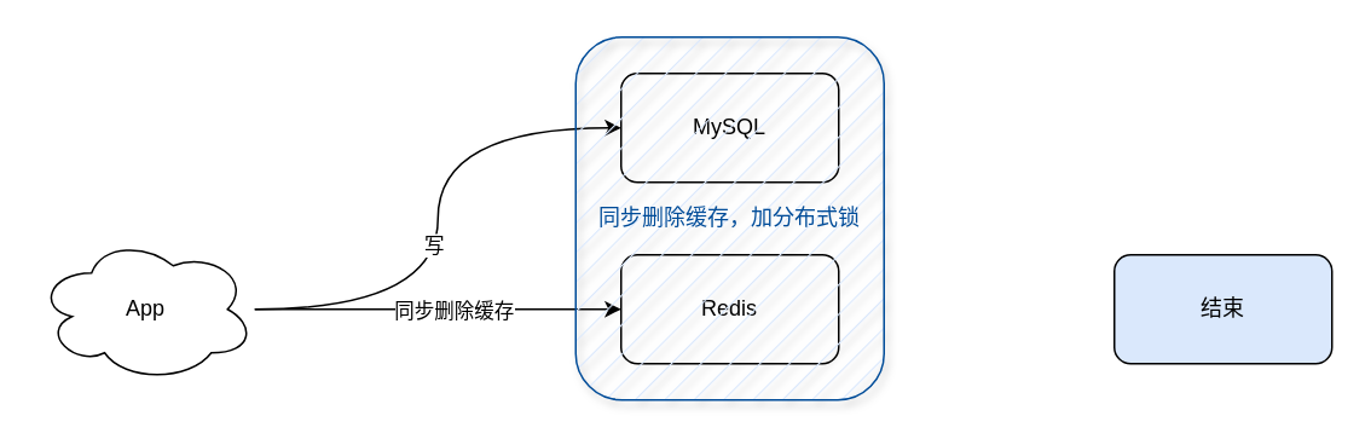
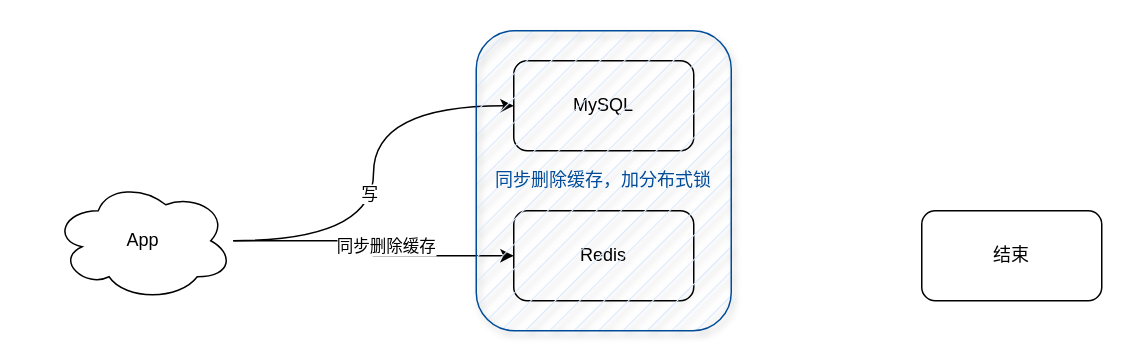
  <mxCell id="0" />
  <mxCell id="1" parent="0" />
  <mxCell id="2" style="edgeStyle=orthogonalEdgeStyle;rounded=0;orthogonalLoop=1;jettySize=auto;html=1;entryX=0;entryY=0.5;entryDx=0;entryDy=0;strokeColor=default;curved=1;" edge="1" parent="1" source="6" target="7"><mxGeometry relative="1" as="geometry" /></mxCell>
  <mxCell id="3" value="写" style="edgeLabel;html=1;align=center;verticalAlign=middle;resizable=0;points=[];" vertex="1" connectable="0" parent="2"><mxGeometry x="-0.095" y="3" relative="1" as="geometry"><mxPoint as="offset" /></mxGeometry></mxCell>
  <mxCell id="4" style="edgeStyle=orthogonalEdgeStyle;rounded=0;orthogonalLoop=1;jettySize=auto;html=1;entryX=0;entryY=0.5;entryDx=0;entryDy=0;" edge="1" parent="1" source="6" target="8"><mxGeometry relative="1" as="geometry" /></mxCell>
  <mxCell id="5" value="同步删除缓存" style="edgeLabel;html=1;align=center;verticalAlign=middle;resizable=0;points=[];" vertex="1" connectable="0" parent="4"><mxGeometry x="-0.006" y="-1" relative="1" as="geometry"><mxPoint x="9" y="-1" as="offset" /></mxGeometry></mxCell>
- <mxCell id="6" value="App" style="ellipse;shape=cloud;whiteSpace=wrap;html=1;" vertex="1" parent="1"><mxGeometry x="20" y="130" width="120" height="80" as="geometry" /></mxCell>
+ <mxCell id="6" value="App" style="ellipse;shape=cloud;whiteSpace=wrap;html=1;" vertex="1" parent="1"><mxGeometry x="35" y="120" width="120" height="80" as="geometry" /></mxCell>
  <mxCell id="7" value="MySQL" style="rounded=1;whiteSpace=wrap;html=1;" vertex="1" parent="1"><mxGeometry x="342" y="40" width="120" height="60" as="geometry" /></mxCell>
  <mxCell id="8" value="Redis" style="rounded=1;whiteSpace=wrap;html=1;" vertex="1" parent="1"><mxGeometry x="342" y="140" width="120" height="60" as="geometry" /></mxCell>
- <mxCell id="9" value="结束" style="rounded=1;whiteSpace=wrap;html=1;fillColor=#dae8fc;" vertex="1" parent="1"><mxGeometry x="614" y="140" width="120" height="60" as="geometry" /></mxCell>
+ <mxCell id="9" value="结束" style="rounded=1;whiteSpace=wrap;html=1;" vertex="1" parent="1"><mxGeometry x="614" y="140" width="120" height="60" as="geometry" /></mxCell>
  <mxCell id="10" value="&lt;font style=&quot;color: rgb(0, 76, 153);&quot;&gt;同步删除缓存，加分布式锁&lt;/font&gt;" style="rounded=1;whiteSpace=wrap;html=1;fillStyle=hatch;strokeColor=#004C99;shadow=1;fillColor=#dae8fc;" vertex="1" parent="1"><mxGeometry x="317" y="20" width="170" height="200" as="geometry" /></mxCell>
